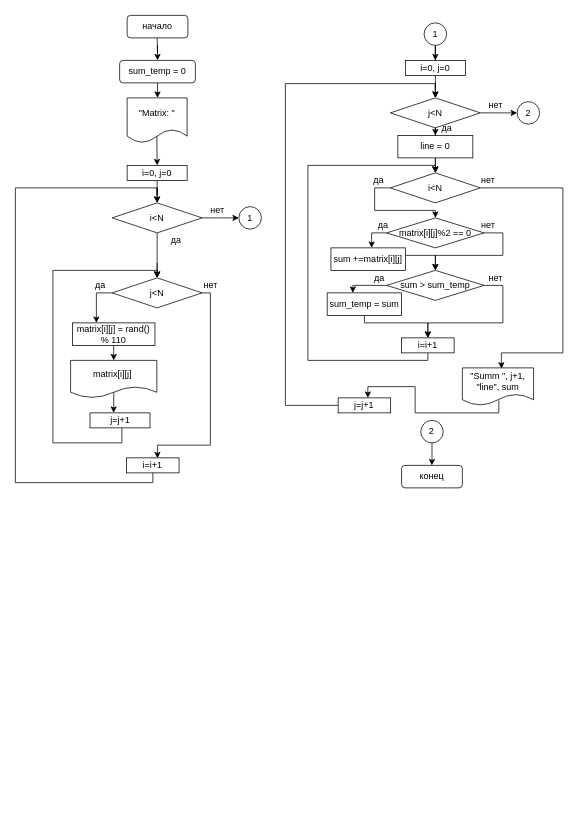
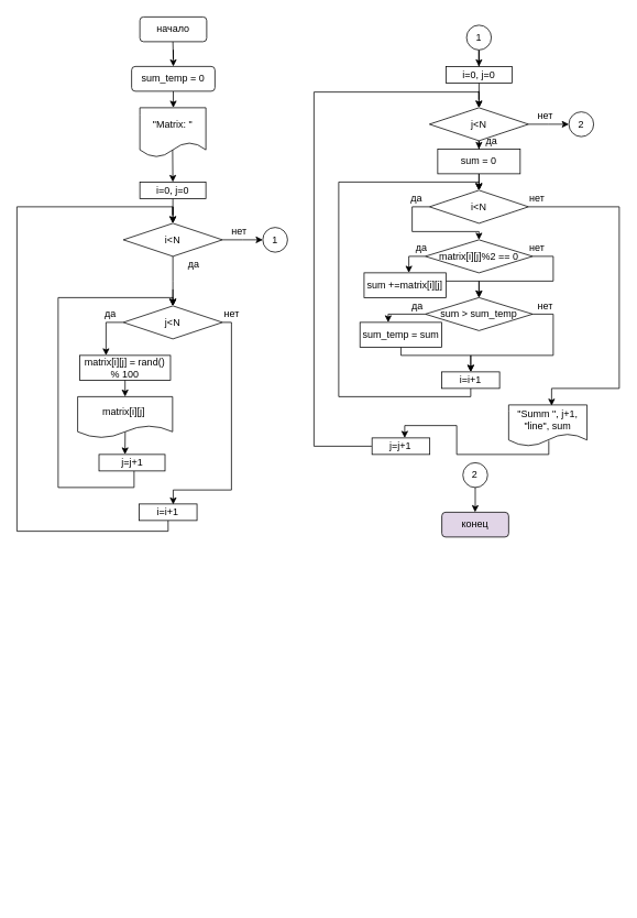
  <mxCell id="0" />
  <mxCell id="1" parent="0" />
  <mxCell id="2" value="" style="edgeStyle=orthogonalEdgeStyle;rounded=0;orthogonalLoop=1;jettySize=auto;html=1;" parent="1" source="3" target="5" edge="1"><mxGeometry relative="1" as="geometry" /></mxCell>
  <mxCell id="3" value="i=0, j=0" style="whiteSpace=wrap;html=1;rounded=0;" parent="1" vertex="1"><mxGeometry x="169" y="220" width="80" height="20" as="geometry" /></mxCell>
  <mxCell id="4" value="" style="edgeStyle=orthogonalEdgeStyle;rounded=0;orthogonalLoop=1;jettySize=auto;html=1;" parent="1" source="5" edge="1"><mxGeometry relative="1" as="geometry"><mxPoint x="209" y="370" as="targetPoint" /></mxGeometry></mxCell>
  <mxCell id="5" value="i&amp;lt;N" style="rhombus;whiteSpace=wrap;html=1;rounded=0;" parent="1" vertex="1"><mxGeometry x="149" y="270" width="120" height="40" as="geometry" /></mxCell>
  <mxCell id="6" value="" style="edgeStyle=orthogonalEdgeStyle;rounded=0;orthogonalLoop=1;jettySize=auto;html=1;entryX=0.5;entryY=0;entryDx=0;entryDy=0;startArrow=none;exitX=0.5;exitY=1;exitDx=0;exitDy=0;" parent="1" source="8" target="5" edge="1"><mxGeometry relative="1" as="geometry"><mxPoint x="229" y="250" as="targetPoint" /><Array as="points"><mxPoint x="203" y="643" /><mxPoint x="20" y="643" /><mxPoint x="20" y="250" /><mxPoint x="209" y="250" /></Array><mxPoint x="204" y="480" as="sourcePoint" /></mxGeometry></mxCell>
  <mxCell id="7" value="нет" style="text;html=1;align=center;verticalAlign=middle;resizable=0;points=[];autosize=1;strokeColor=none;fillColor=none;" parent="1" vertex="1"><mxGeometry x="259.5" y="370" width="40" height="20" as="geometry" /></mxCell>
  <mxCell id="8" value="i=i+1" style="rounded=0;whiteSpace=wrap;html=1;" parent="1" vertex="1"><mxGeometry x="168.25" y="610" width="70" height="20" as="geometry" /></mxCell>
  <mxCell id="9" value="" style="edgeStyle=orthogonalEdgeStyle;rounded=0;orthogonalLoop=1;jettySize=auto;html=1;" parent="1" target="13" edge="1"><mxGeometry relative="1" as="geometry"><mxPoint x="209.029" y="50" as="sourcePoint" /></mxGeometry></mxCell>
  <mxCell id="10" value="" style="edgeStyle=orthogonalEdgeStyle;rounded=0;orthogonalLoop=1;jettySize=auto;html=1;exitX=0.496;exitY=0.839;exitDx=0;exitDy=0;exitPerimeter=0;" edge="1" parent="1" source="11"><mxGeometry relative="1" as="geometry"><mxPoint x="209" y="220" as="targetPoint" /></mxGeometry></mxCell>
  <mxCell id="11" value="&quot;Matrix: &quot;" style="shape=document;whiteSpace=wrap;html=1;boundedLbl=1;" parent="1" vertex="1"><mxGeometry x="169" y="130" width="80" height="60" as="geometry" /></mxCell>
  <mxCell id="12" value="" style="edgeStyle=orthogonalEdgeStyle;rounded=0;orthogonalLoop=1;jettySize=auto;html=1;" edge="1" parent="1" source="13" target="11"><mxGeometry relative="1" as="geometry" /></mxCell>
  <mxCell id="13" value="sum_temp = 0" style="whiteSpace=wrap;html=1;rounded=1;" parent="1" vertex="1"><mxGeometry x="159" y="80" width="101" height="30" as="geometry" /></mxCell>
  <mxCell id="14" value="начало" style="rounded=1;whiteSpace=wrap;html=1;" parent="1" vertex="1"><mxGeometry x="169" y="20" width="81" height="30" as="geometry" /></mxCell>
  <mxCell id="15" value="" style="edgeStyle=orthogonalEdgeStyle;rounded=0;orthogonalLoop=1;jettySize=auto;html=1;exitX=0.501;exitY=0.847;exitDx=0;exitDy=0;exitPerimeter=0;" edge="1" parent="1" source="16"><mxGeometry relative="1" as="geometry"><mxPoint x="151" y="550" as="targetPoint" /></mxGeometry></mxCell>
  <mxCell id="16" value="matrix[i][j]&amp;nbsp;" style="shape=document;whiteSpace=wrap;html=1;boundedLbl=1;" parent="1" vertex="1"><mxGeometry x="93.63" y="480" width="115" height="50" as="geometry" /></mxCell>
  <mxCell id="17" value="" style="edgeStyle=orthogonalEdgeStyle;rounded=0;orthogonalLoop=1;jettySize=auto;html=1;" parent="1" edge="1"><mxGeometry relative="1" as="geometry"><mxPoint x="209" y="370" as="targetPoint" /><mxPoint x="162" y="570" as="sourcePoint" /><Array as="points"><mxPoint x="162" y="590" /><mxPoint x="70" y="590" /><mxPoint x="70" y="360" /><mxPoint x="209" y="360" /></Array></mxGeometry></mxCell>
  <mxCell id="18" value="" style="edgeStyle=orthogonalEdgeStyle;rounded=0;orthogonalLoop=1;jettySize=auto;html=1;" edge="1" parent="1" source="19"><mxGeometry relative="1" as="geometry"><mxPoint x="151" y="480" as="targetPoint" /></mxGeometry></mxCell>
- <mxCell id="19" value="matrix[i][j] = rand() % 110" style="whiteSpace=wrap;html=1;" parent="1" vertex="1"><mxGeometry x="96.13" y="430" width="110" height="30" as="geometry" /></mxCell>
+ <mxCell id="19" value="matrix[i][j] = rand() % 100" style="whiteSpace=wrap;html=1;" parent="1" vertex="1"><mxGeometry x="96.13" y="430" width="110" height="30" as="geometry" /></mxCell>
  <mxCell id="20" value="да" style="text;html=1;align=center;verticalAlign=middle;resizable=0;points=[];autosize=1;strokeColor=none;fillColor=none;" parent="1" vertex="1"><mxGeometry x="219" y="310" width="30" height="20" as="geometry" /></mxCell>
  <mxCell id="21" value="" style="edgeStyle=orthogonalEdgeStyle;rounded=0;orthogonalLoop=1;jettySize=auto;html=1;entryX=0.5;entryY=0;entryDx=0;entryDy=0;" parent="1" target="24" edge="1"><mxGeometry relative="1" as="geometry"><mxPoint x="209.029" y="350" as="sourcePoint" /></mxGeometry></mxCell>
  <mxCell id="22" value="" style="edgeStyle=orthogonalEdgeStyle;rounded=0;orthogonalLoop=1;jettySize=auto;html=1;" parent="1" source="24" edge="1"><mxGeometry relative="1" as="geometry"><mxPoint x="128" y="430" as="targetPoint" /><Array as="points"><mxPoint x="128" y="390" /><mxPoint x="128" y="430" /></Array></mxGeometry></mxCell>
  <mxCell id="23" value="" style="edgeStyle=orthogonalEdgeStyle;rounded=0;orthogonalLoop=1;jettySize=auto;html=1;exitX=1;exitY=0.5;exitDx=0;exitDy=0;entryX=0.588;entryY=0.03;entryDx=0;entryDy=0;entryPerimeter=0;" parent="1" source="24" target="8" edge="1"><mxGeometry relative="1" as="geometry"><mxPoint x="209" y="606" as="targetPoint" /><Array as="points"><mxPoint x="280" y="390" /><mxPoint x="280" y="593" /><mxPoint x="209" y="593" /></Array></mxGeometry></mxCell>
  <mxCell id="24" value="j&amp;lt;N" style="rhombus;whiteSpace=wrap;html=1;rounded=0;" parent="1" vertex="1"><mxGeometry x="149" y="370" width="120" height="40" as="geometry" /></mxCell>
  <mxCell id="25" value="да" style="text;html=1;align=center;verticalAlign=middle;resizable=0;points=[];autosize=1;strokeColor=none;fillColor=none;" parent="1" vertex="1"><mxGeometry x="118.38" y="370" width="30" height="20" as="geometry" /></mxCell>
  <mxCell id="26" value="" style="edgeStyle=orthogonalEdgeStyle;rounded=0;orthogonalLoop=1;jettySize=auto;html=1;exitX=1;exitY=0.5;exitDx=0;exitDy=0;" parent="1" source="5" edge="1"><mxGeometry relative="1" as="geometry"><mxPoint x="318" y="290" as="targetPoint" /></mxGeometry></mxCell>
  <mxCell id="27" value="нет" style="text;html=1;align=center;verticalAlign=middle;resizable=0;points=[];autosize=1;strokeColor=none;fillColor=none;" parent="1" vertex="1"><mxGeometry x="269" y="270" width="40" height="20" as="geometry" /></mxCell>
  <mxCell id="28" value="1" style="ellipse;whiteSpace=wrap;html=1;aspect=fixed;" parent="1" vertex="1"><mxGeometry x="318" y="275" width="30" height="30" as="geometry" /></mxCell>
  <mxCell id="29" value="j=j+1" style="whiteSpace=wrap;html=1;" parent="1" vertex="1"><mxGeometry x="119.51" y="550" width="80" height="20" as="geometry" /></mxCell>
  <mxCell id="30" value="" style="edgeStyle=orthogonalEdgeStyle;rounded=0;orthogonalLoop=1;jettySize=auto;html=1;entryX=0.5;entryY=0;entryDx=0;entryDy=0;" parent="1" edge="1"><mxGeometry relative="1" as="geometry"><mxPoint x="173.51" y="853" as="targetPoint" /><Array as="points"><mxPoint x="173.51" y="1090" /><mxPoint x="41.51" y="1090" /><mxPoint x="41.51" y="830" /><mxPoint x="173.51" y="830" /></Array></mxGeometry></mxCell>
  <mxCell id="31" value="" style="edgeStyle=orthogonalEdgeStyle;rounded=0;orthogonalLoop=1;jettySize=auto;html=1;entryX=0.5;entryY=0;entryDx=0;entryDy=0;" edge="1" parent="1" source="32" target="34"><mxGeometry relative="1" as="geometry"><mxPoint x="580" y="90" as="targetPoint" /></mxGeometry></mxCell>
  <mxCell id="32" value="1" style="ellipse;whiteSpace=wrap;html=1;aspect=fixed;" vertex="1" parent="1"><mxGeometry x="564.97" y="30" width="30" height="30" as="geometry" /></mxCell>
  <mxCell id="33" value="" style="edgeStyle=orthogonalEdgeStyle;rounded=0;orthogonalLoop=1;jettySize=auto;html=1;" edge="1" parent="1" source="34" target="37"><mxGeometry relative="1" as="geometry" /></mxCell>
  <mxCell id="34" value="i=0, j=0" style="whiteSpace=wrap;html=1;rounded=0;" vertex="1" parent="1"><mxGeometry x="539.97" y="80" width="80" height="20" as="geometry" /></mxCell>
  <mxCell id="35" value="" style="edgeStyle=orthogonalEdgeStyle;rounded=0;orthogonalLoop=1;jettySize=auto;html=1;" edge="1" parent="1"><mxGeometry relative="1" as="geometry"><mxPoint x="579.97" y="230" as="targetPoint" /><mxPoint x="580" y="210" as="sourcePoint" /></mxGeometry></mxCell>
  <mxCell id="36" value="" style="edgeStyle=orthogonalEdgeStyle;rounded=0;orthogonalLoop=1;jettySize=auto;html=1;entryX=0.5;entryY=0;entryDx=0;entryDy=0;" edge="1" parent="1" source="37" target="51"><mxGeometry relative="1" as="geometry" /></mxCell>
  <mxCell id="37" value="j&amp;lt;N" style="rhombus;whiteSpace=wrap;html=1;rounded=0;" vertex="1" parent="1"><mxGeometry x="519.97" y="130" width="120" height="40" as="geometry" /></mxCell>
  <mxCell id="38" value="" style="edgeStyle=orthogonalEdgeStyle;rounded=0;orthogonalLoop=1;jettySize=auto;html=1;entryX=0.5;entryY=0;entryDx=0;entryDy=0;startArrow=none;" edge="1" parent="1" target="37"><mxGeometry relative="1" as="geometry"><mxPoint x="599.97" y="110" as="targetPoint" /><Array as="points"><mxPoint x="380" y="540" /><mxPoint x="380" y="111" /><mxPoint x="580" y="111" /></Array><mxPoint x="450" y="540" as="sourcePoint" /></mxGeometry></mxCell>
  <mxCell id="39" value="нет" style="text;html=1;align=center;verticalAlign=middle;resizable=0;points=[];autosize=1;strokeColor=none;fillColor=none;" vertex="1" parent="1"><mxGeometry x="630.47" y="230" width="40" height="20" as="geometry" /></mxCell>
  <mxCell id="40" value="j=j+1" style="rounded=0;whiteSpace=wrap;html=1;" vertex="1" parent="1"><mxGeometry x="450.38" y="530" width="70" height="20" as="geometry" /></mxCell>
  <mxCell id="41" value="" style="edgeStyle=orthogonalEdgeStyle;rounded=0;orthogonalLoop=1;jettySize=auto;html=1;exitX=0.5;exitY=1;exitDx=0;exitDy=0;" edge="1" parent="1" source="52"><mxGeometry relative="1" as="geometry"><mxPoint x="579.97" y="230" as="targetPoint" /><mxPoint x="570" y="440" as="sourcePoint" /><Array as="points"><mxPoint x="570" y="480" /><mxPoint x="410" y="480" /><mxPoint x="410" y="220" /><mxPoint x="580" y="220" /></Array></mxGeometry></mxCell>
  <mxCell id="42" value="да" style="text;html=1;align=center;verticalAlign=middle;resizable=0;points=[];autosize=1;strokeColor=none;fillColor=none;" vertex="1" parent="1"><mxGeometry x="579.6" y="160" width="30" height="20" as="geometry" /></mxCell>
  <mxCell id="43" value="" style="edgeStyle=orthogonalEdgeStyle;rounded=0;orthogonalLoop=1;jettySize=auto;html=1;entryX=0.5;entryY=0;entryDx=0;entryDy=0;" edge="1" parent="1" target="46"><mxGeometry relative="1" as="geometry"><mxPoint x="579.999" y="210" as="sourcePoint" /></mxGeometry></mxCell>
  <mxCell id="44" value="" style="edgeStyle=orthogonalEdgeStyle;rounded=0;orthogonalLoop=1;jettySize=auto;html=1;entryX=0.5;entryY=0;entryDx=0;entryDy=0;" edge="1" parent="1" source="46" target="58"><mxGeometry relative="1" as="geometry"><mxPoint x="498.97" y="290" as="targetPoint" /><Array as="points"><mxPoint x="499" y="250" /><mxPoint x="499" y="280" /><mxPoint x="580" y="280" /></Array></mxGeometry></mxCell>
  <mxCell id="45" value="" style="edgeStyle=orthogonalEdgeStyle;rounded=0;orthogonalLoop=1;jettySize=auto;html=1;exitX=1;exitY=0.5;exitDx=0;exitDy=0;entryX=0.548;entryY=0.02;entryDx=0;entryDy=0;entryPerimeter=0;" edge="1" parent="1" source="46" target="71"><mxGeometry relative="1" as="geometry"><mxPoint x="710" y="530" as="targetPoint" /><Array as="points"><mxPoint x="750" y="250" /><mxPoint x="750" y="470" /><mxPoint x="668" y="470" /></Array></mxGeometry></mxCell>
  <mxCell id="46" value="i&amp;lt;N" style="rhombus;whiteSpace=wrap;html=1;rounded=0;" vertex="1" parent="1"><mxGeometry x="519.97" y="230" width="120" height="40" as="geometry" /></mxCell>
  <mxCell id="47" value="да" style="text;html=1;align=center;verticalAlign=middle;resizable=0;points=[];autosize=1;strokeColor=none;fillColor=none;" vertex="1" parent="1"><mxGeometry x="489.35" y="230" width="30" height="20" as="geometry" /></mxCell>
  <mxCell id="48" value="" style="edgeStyle=orthogonalEdgeStyle;rounded=0;orthogonalLoop=1;jettySize=auto;html=1;exitX=1;exitY=0.5;exitDx=0;exitDy=0;" edge="1" parent="1" source="37"><mxGeometry relative="1" as="geometry"><mxPoint x="688.97" y="150" as="targetPoint" /></mxGeometry></mxCell>
  <mxCell id="49" value="нет" style="text;html=1;align=center;verticalAlign=middle;resizable=0;points=[];autosize=1;strokeColor=none;fillColor=none;" vertex="1" parent="1"><mxGeometry x="639.97" y="130" width="40" height="20" as="geometry" /></mxCell>
  <mxCell id="50" value="2" style="ellipse;whiteSpace=wrap;html=1;aspect=fixed;" vertex="1" parent="1"><mxGeometry x="688.97" y="135" width="30" height="30" as="geometry" /></mxCell>
- <mxCell id="51" value="line = 0" style="rounded=0;whiteSpace=wrap;html=1;" vertex="1" parent="1"><mxGeometry x="529.99" y="180" width="99.97" height="30" as="geometry" /></mxCell>
+ <mxCell id="51" value="sum = 0" style="rounded=0;whiteSpace=wrap;html=1;" vertex="1" parent="1"><mxGeometry x="529.99" y="180" width="99.97" height="30" as="geometry" /></mxCell>
  <mxCell id="52" value="i=i+1" style="rounded=0;whiteSpace=wrap;html=1;" vertex="1" parent="1"><mxGeometry x="534.99" y="450" width="70" height="20" as="geometry" /></mxCell>
  <mxCell id="53" value="" style="edgeStyle=orthogonalEdgeStyle;rounded=0;orthogonalLoop=1;jettySize=auto;html=1;" edge="1" parent="1" source="54"><mxGeometry relative="1" as="geometry"><mxPoint x="575.27" y="620" as="targetPoint" /></mxGeometry></mxCell>
  <mxCell id="54" value="2" style="ellipse;whiteSpace=wrap;html=1;aspect=fixed;" vertex="1" parent="1"><mxGeometry x="560.49" y="560" width="30" height="30" as="geometry" /></mxCell>
- <mxCell id="55" value="конец" style="rounded=1;whiteSpace=wrap;html=1;" vertex="1" parent="1"><mxGeometry x="534.99" y="620" width="81" height="30" as="geometry" /></mxCell>
+ <mxCell id="55" value="конец" style="rounded=1;whiteSpace=wrap;html=1;fillColor=#e1d5e7;" vertex="1" parent="1"><mxGeometry x="534.99" y="620" width="81" height="30" as="geometry" /></mxCell>
  <mxCell id="56" value="" style="edgeStyle=orthogonalEdgeStyle;rounded=0;orthogonalLoop=1;jettySize=auto;html=1;exitX=0;exitY=0.5;exitDx=0;exitDy=0;" edge="1" parent="1" source="58"><mxGeometry relative="1" as="geometry"><mxPoint x="495" y="330" as="targetPoint" /><Array as="points" /></mxGeometry></mxCell>
  <mxCell id="57" value="" style="edgeStyle=orthogonalEdgeStyle;rounded=0;orthogonalLoop=1;jettySize=auto;html=1;exitX=1;exitY=0.5;exitDx=0;exitDy=0;" edge="1" parent="1" source="58"><mxGeometry relative="1" as="geometry"><mxPoint x="580" y="360" as="targetPoint" /><Array as="points"><mxPoint x="670" y="310" /><mxPoint x="670" y="340" /><mxPoint x="580" y="340" /></Array></mxGeometry></mxCell>
  <mxCell id="58" value="matrix[i][j]%2 == 0" style="rhombus;whiteSpace=wrap;html=1;rounded=0;" vertex="1" parent="1"><mxGeometry x="514.99" y="290" width="129.97" height="40" as="geometry" /></mxCell>
  <mxCell id="59" value="" style="edgeStyle=orthogonalEdgeStyle;rounded=0;orthogonalLoop=1;jettySize=auto;html=1;" edge="1" parent="1" source="60"><mxGeometry relative="1" as="geometry"><mxPoint x="580" y="360" as="targetPoint" /><Array as="points"><mxPoint x="580" y="340" /></Array></mxGeometry></mxCell>
  <mxCell id="60" value="sum +=matrix[i][j]" style="whiteSpace=wrap;html=1;rounded=0;" vertex="1" parent="1"><mxGeometry x="440.75" y="330" width="99.22" height="30" as="geometry" /></mxCell>
  <mxCell id="61" value="да" style="text;html=1;align=center;verticalAlign=middle;resizable=0;points=[];autosize=1;strokeColor=none;fillColor=none;" vertex="1" parent="1"><mxGeometry x="494.61" y="290" width="30" height="20" as="geometry" /></mxCell>
  <mxCell id="62" value="нет" style="text;html=1;align=center;verticalAlign=middle;resizable=0;points=[];autosize=1;strokeColor=none;fillColor=none;" vertex="1" parent="1"><mxGeometry x="630.47" y="290" width="40" height="20" as="geometry" /></mxCell>
  <mxCell id="63" value="нет" style="text;html=1;align=center;verticalAlign=middle;resizable=0;points=[];autosize=1;strokeColor=none;fillColor=none;" vertex="1" parent="1"><mxGeometry x="639.97" y="360" width="40" height="20" as="geometry" /></mxCell>
  <mxCell id="64" value="да" style="text;html=1;align=center;verticalAlign=middle;resizable=0;points=[];autosize=1;strokeColor=none;fillColor=none;" vertex="1" parent="1"><mxGeometry x="489.97" y="360" width="30" height="20" as="geometry" /></mxCell>
  <mxCell id="65" value="" style="edgeStyle=orthogonalEdgeStyle;rounded=0;orthogonalLoop=1;jettySize=auto;html=1;" edge="1" parent="1" source="67"><mxGeometry relative="1" as="geometry"><mxPoint x="470" y="390" as="targetPoint" /><Array as="points"><mxPoint x="470" y="380" /><mxPoint x="470" y="390" /></Array></mxGeometry></mxCell>
  <mxCell id="66" value="" style="edgeStyle=orthogonalEdgeStyle;rounded=0;orthogonalLoop=1;jettySize=auto;html=1;" edge="1" parent="1" source="67"><mxGeometry relative="1" as="geometry"><mxPoint x="570" y="450" as="targetPoint" /><Array as="points"><mxPoint x="670" y="380" /><mxPoint x="670" y="430" /><mxPoint x="570" y="430" /></Array></mxGeometry></mxCell>
  <mxCell id="67" value="sum &amp;gt; sum_temp" style="rhombus;whiteSpace=wrap;html=1;rounded=0;" vertex="1" parent="1"><mxGeometry x="514.99" y="360" width="129.97" height="40" as="geometry" /></mxCell>
  <mxCell id="68" value="" style="edgeStyle=orthogonalEdgeStyle;rounded=0;orthogonalLoop=1;jettySize=auto;html=1;entryX=0.5;entryY=0;entryDx=0;entryDy=0;" edge="1" parent="1" source="69" target="52"><mxGeometry relative="1" as="geometry"><mxPoint x="485.38" y="500" as="targetPoint" /><Array as="points"><mxPoint x="485" y="430" /><mxPoint x="570" y="430" /></Array></mxGeometry></mxCell>
  <mxCell id="69" value="sum_temp = sum" style="whiteSpace=wrap;html=1;rounded=0;" vertex="1" parent="1"><mxGeometry x="435.77" y="390" width="99.22" height="30" as="geometry" /></mxCell>
  <mxCell id="70" value="" style="edgeStyle=orthogonalEdgeStyle;rounded=0;orthogonalLoop=1;jettySize=auto;html=1;exitX=0.512;exitY=0.866;exitDx=0;exitDy=0;exitPerimeter=0;" edge="1" parent="1" source="71"><mxGeometry relative="1" as="geometry"><mxPoint x="490" y="530" as="targetPoint" /><mxPoint x="663" y="540" as="sourcePoint" /><Array as="points"><mxPoint x="665" y="550" /><mxPoint x="553" y="550" /><mxPoint x="553" y="515" /><mxPoint x="490" y="515" /></Array></mxGeometry></mxCell>
  <mxCell id="71" value="&quot;Summ &quot;, j+1, &quot;line&quot;, sum" style="shape=document;whiteSpace=wrap;html=1;boundedLbl=1;" vertex="1" parent="1"><mxGeometry x="615.99" y="490" width="94.97" height="50" as="geometry" /></mxCell>
